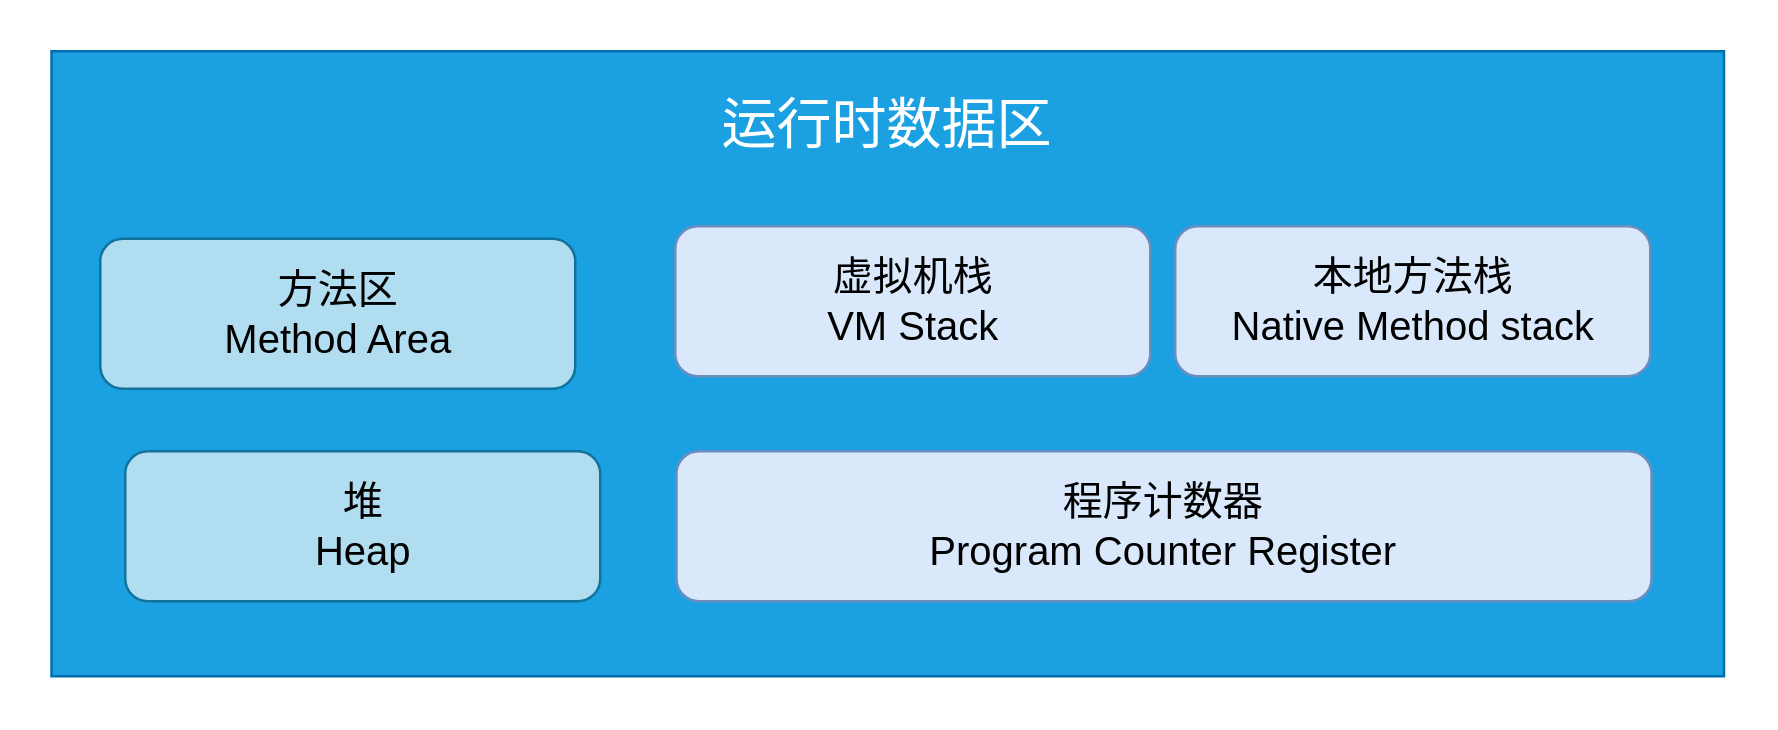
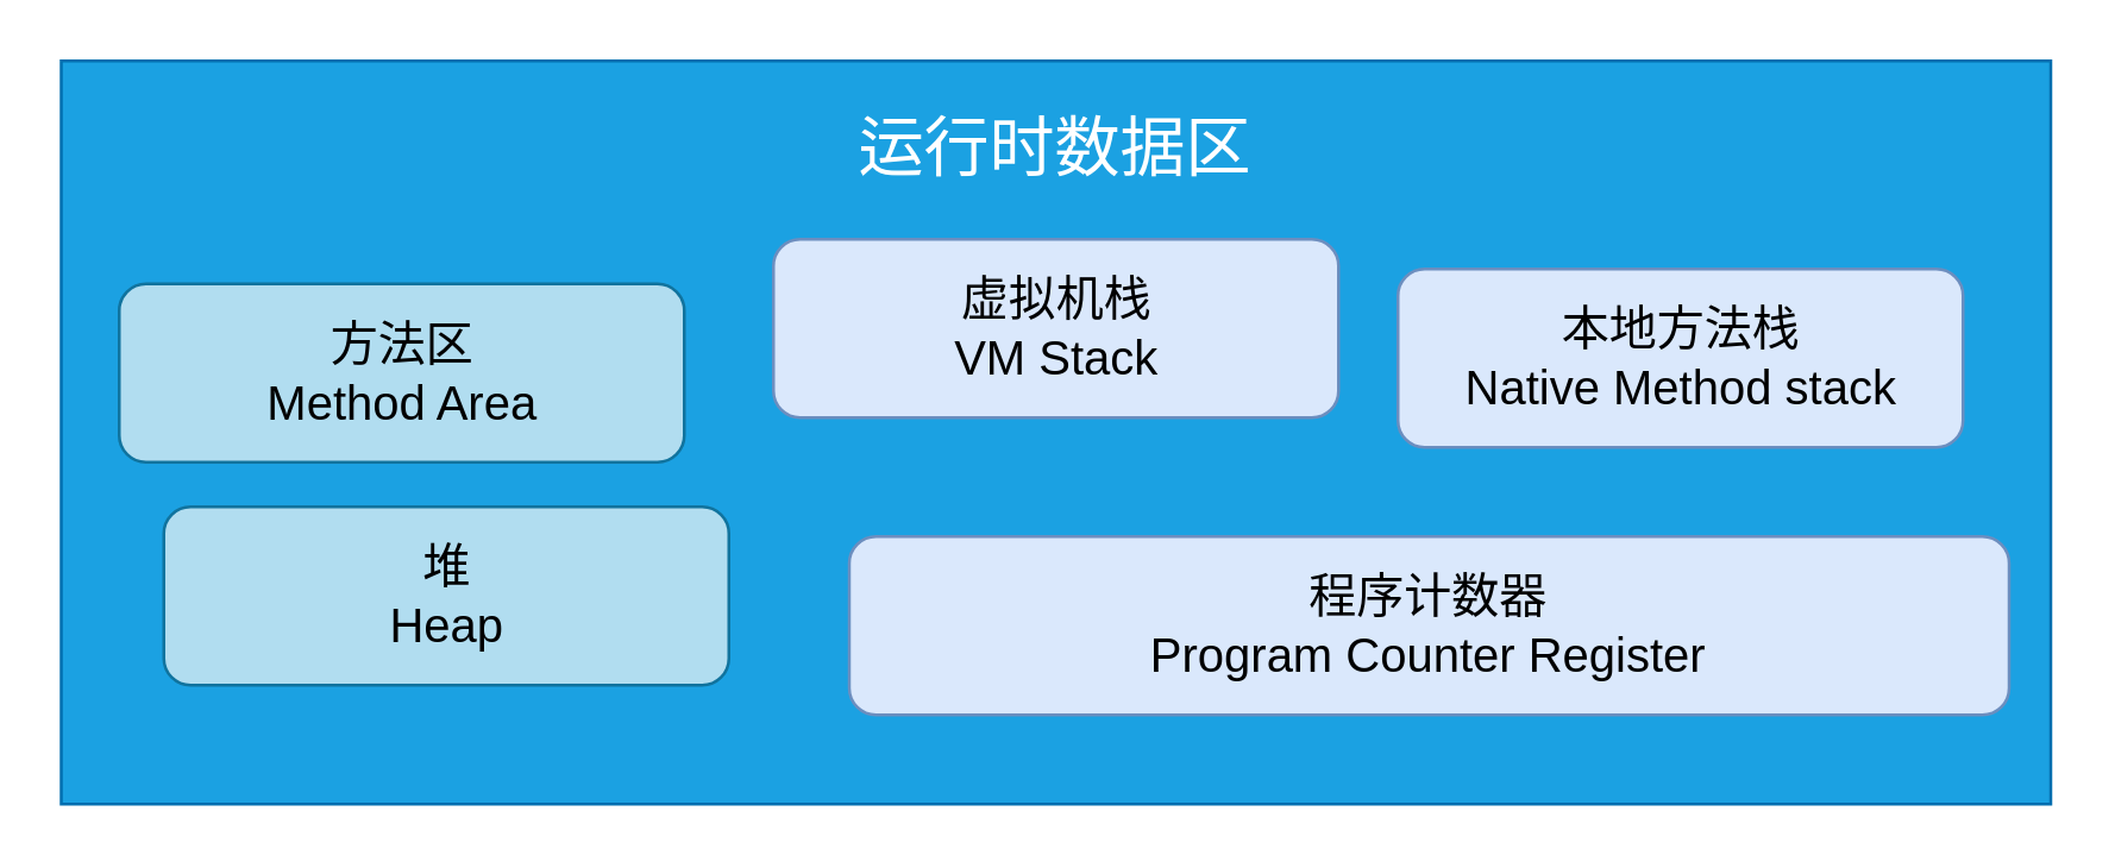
  <mxCell id="0" />
  <mxCell id="1" parent="0" />
  <mxCell id="2" value="" style="rounded=0;whiteSpace=wrap;html=1;fillColor=#1ba1e2;strokeColor=#006EAF;fontColor=#ffffff;" vertex="1" parent="1"><mxGeometry x="20" y="20" width="669" height="250" as="geometry" /></mxCell>
  <mxCell id="3" value="方法区&lt;br style=&quot;font-size: 16px;&quot;&gt;Method Area" style="rounded=1;whiteSpace=wrap;html=1;fillColor=#b1ddf0;strokeColor=#10739e;fontSize=16;" vertex="1" parent="1"><mxGeometry x="39.5" y="95" width="190" height="60" as="geometry" /></mxCell>
  <mxCell id="4" value="运行时数据区" style="text;html=1;strokeColor=none;fillColor=none;align=center;verticalAlign=middle;whiteSpace=wrap;rounded=0;fontSize=22;fontColor=#FFFFFF;" vertex="1" parent="1"><mxGeometry x="275" y="40" width="159" height="20" as="geometry" /></mxCell>
- <mxCell id="5" value="虚拟机栈&lt;br&gt;VM Stack" style="rounded=1;whiteSpace=wrap;html=1;fillColor=#dae8fc;strokeColor=#6c8ebf;fontSize=16;" vertex="1" parent="1"><mxGeometry x="269.5" y="90" width="190" height="60" as="geometry" /></mxCell>
+ <mxCell id="5" value="虚拟机栈&lt;br&gt;VM Stack" style="rounded=1;whiteSpace=wrap;html=1;fillColor=#dae8fc;strokeColor=#6c8ebf;fontSize=16;" vertex="1" parent="1"><mxGeometry x="259.5" y="80" width="190" height="60" as="geometry" /></mxCell>
  <mxCell id="6" value="本地方法栈&lt;br&gt;Native Method stack" style="rounded=1;whiteSpace=wrap;html=1;fillColor=#dae8fc;strokeColor=#6c8ebf;fontSize=16;" vertex="1" parent="1"><mxGeometry x="469.5" y="90" width="190" height="60" as="geometry" /></mxCell>
- <mxCell id="7" value="堆&lt;br style=&quot;font-size: 16px&quot;&gt;Heap" style="rounded=1;whiteSpace=wrap;html=1;fillColor=#b1ddf0;strokeColor=#10739e;fontSize=16;" vertex="1" parent="1"><mxGeometry x="49.5" y="180" width="190" height="60" as="geometry" /></mxCell>
- <mxCell id="8" value="程序计数器&lt;br&gt;Program Counter Register" style="rounded=1;whiteSpace=wrap;html=1;fillColor=#dae8fc;strokeColor=#6c8ebf;fontSize=16;" vertex="1" parent="1"><mxGeometry x="270" y="180" width="390" height="60" as="geometry" /></mxCell>
+ <mxCell id="7" value="堆&lt;br style=&quot;font-size: 16px&quot;&gt;Heap" style="rounded=1;whiteSpace=wrap;html=1;fillColor=#b1ddf0;strokeColor=#10739e;fontSize=16;" vertex="1" parent="1"><mxGeometry x="54.5" y="170" width="190" height="60" as="geometry" /></mxCell>
+ <mxCell id="8" value="程序计数器&lt;br&gt;Program Counter Register" style="rounded=1;whiteSpace=wrap;html=1;fillColor=#dae8fc;strokeColor=#6c8ebf;fontSize=16;" vertex="1" parent="1"><mxGeometry x="285" y="180" width="390" height="60" as="geometry" /></mxCell>
